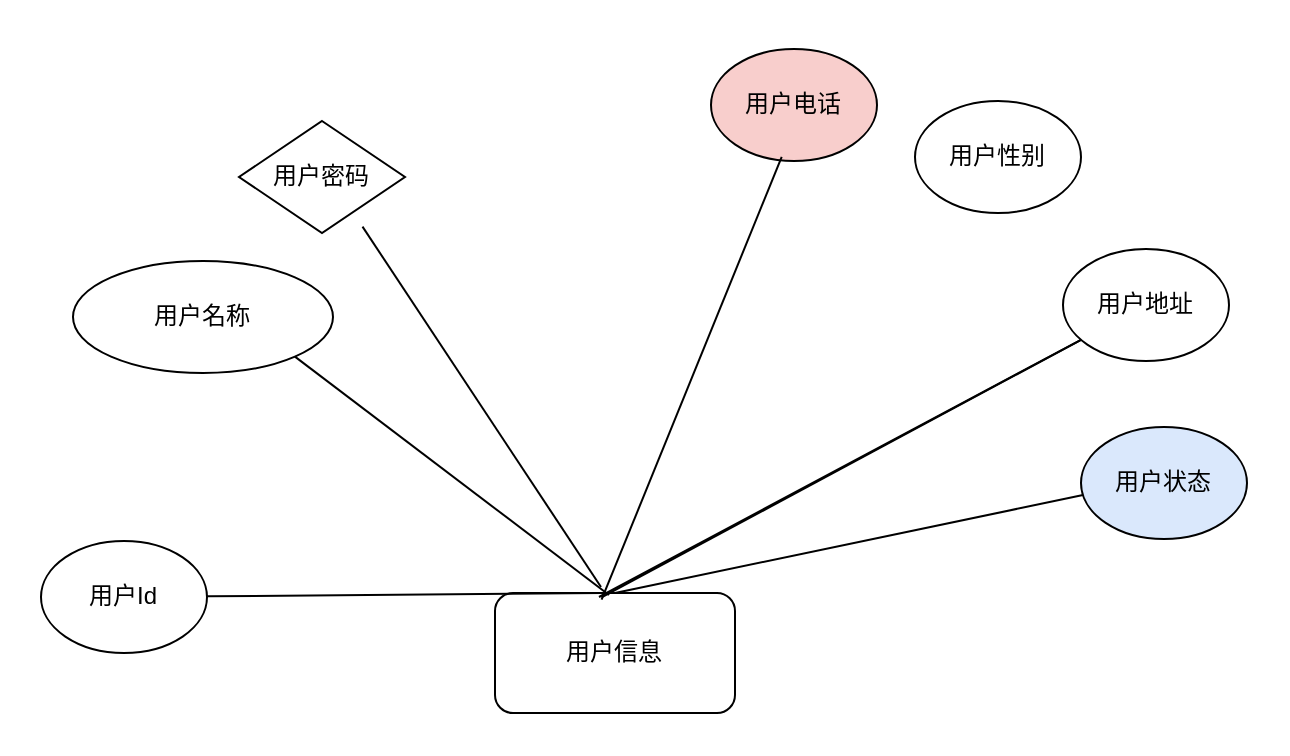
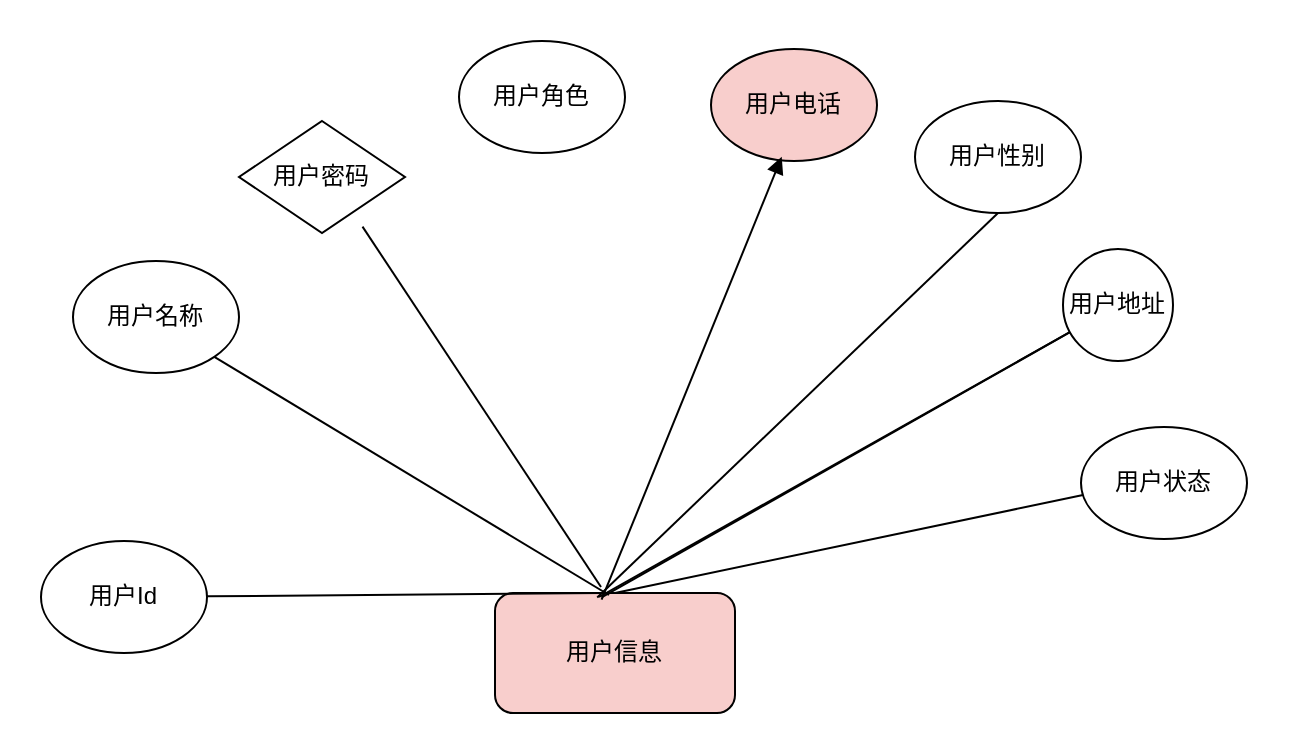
  <mxCell id="0" />
  <mxCell id="1" parent="0" />
  <mxCell id="2" value="用户密码" style="rhombus;whiteSpace=wrap;html=1;" vertex="1" parent="1"><mxGeometry x="119" y="60" width="83" height="56" as="geometry" /></mxCell>
- <mxCell id="3" value="用户信息" style="rounded=1;whiteSpace=wrap;html=1;" vertex="1" parent="1"><mxGeometry x="247" y="296" width="120" height="60" as="geometry" /></mxCell>
+ <mxCell id="3" value="用户信息" style="rounded=1;whiteSpace=wrap;html=1;fillColor=#f8cecc;" vertex="1" parent="1"><mxGeometry x="247" y="296" width="120" height="60" as="geometry" /></mxCell>
+ <mxCell id="4" value="用户角色" style="ellipse;whiteSpace=wrap;html=1;" vertex="1" parent="1"><mxGeometry x="229" y="20" width="83" height="56" as="geometry" /></mxCell>
  <mxCell id="5" value="用户电话" style="ellipse;whiteSpace=wrap;html=1;fillColor=#f8cecc;" vertex="1" parent="1"><mxGeometry x="355" y="24" width="83" height="56" as="geometry" /></mxCell>
  <mxCell id="6" value="用户性别" style="ellipse;whiteSpace=wrap;html=1;" vertex="1" parent="1"><mxGeometry x="457" y="50" width="83" height="56" as="geometry" /></mxCell>
- <mxCell id="7" value="用户地址" style="ellipse;whiteSpace=wrap;html=1;" vertex="1" parent="1"><mxGeometry x="531" y="124" width="83" height="56" as="geometry" /></mxCell>
- <mxCell id="8" value="用户名称" style="ellipse;whiteSpace=wrap;html=1;" vertex="1" parent="1"><mxGeometry x="36" y="130" width="130" height="56" as="geometry" /></mxCell>
+ <mxCell id="7" value="用户地址" style="ellipse;whiteSpace=wrap;html=1;" vertex="1" parent="1"><mxGeometry x="531" y="124" width="55" height="56" as="geometry" /></mxCell>
+ <mxCell id="8" value="用户名称" style="ellipse;whiteSpace=wrap;html=1;" vertex="1" parent="1"><mxGeometry x="36" y="130" width="83" height="56" as="geometry" /></mxCell>
  <mxCell id="9" value="" style="endArrow=none;html=1;rounded=0;entryX=1;entryY=1;entryDx=0;entryDy=0;" edge="1" parent="1" target="8"><mxGeometry width="50" height="50" relative="1" as="geometry"><mxPoint x="304" y="297" as="sourcePoint" /><mxPoint x="303" y="171" as="targetPoint" /></mxGeometry></mxCell>
  <mxCell id="10" value="" style="endArrow=none;html=1;rounded=0;entryX=0.744;entryY=0.943;entryDx=0;entryDy=0;entryPerimeter=0;" edge="1" parent="1" target="2"><mxGeometry width="50" height="50" relative="1" as="geometry"><mxPoint x="300" y="293" as="sourcePoint" /><mxPoint x="90" y="123" as="targetPoint" /></mxGeometry></mxCell>
  <mxCell id="11" value="" style="endArrow=none;html=1;rounded=0;exitX=0.444;exitY=0.037;exitDx=0;exitDy=0;exitPerimeter=0;" edge="1" parent="1" source="3" target="7"><mxGeometry width="50" height="50" relative="1" as="geometry"><mxPoint x="304" y="229" as="sourcePoint" /><mxPoint x="169" y="48" as="targetPoint" /></mxGeometry></mxCell>
- <mxCell id="12" value="" style="endArrow=none;html=1;rounded=0;entryX=0.426;entryY=0.963;entryDx=0;entryDy=0;exitX=0.444;exitY=0.056;exitDx=0;exitDy=0;exitPerimeter=0;entryPerimeter=0;" edge="1" parent="1" source="3" target="5"><mxGeometry width="50" height="50" relative="1" as="geometry"><mxPoint x="304" y="232" as="sourcePoint" /><mxPoint x="271" y="1" as="targetPoint" /></mxGeometry></mxCell>
+ <mxCell id="12" value="" style="endArrow=block;html=1;rounded=0;entryX=0.426;entryY=0.963;entryDx=0;entryDy=0;exitX=0.444;exitY=0.056;exitDx=0;exitDy=0;exitPerimeter=0;entryPerimeter=0;" edge="1" parent="1" source="3" target="5"><mxGeometry width="50" height="50" relative="1" as="geometry"><mxPoint x="304" y="232" as="sourcePoint" /><mxPoint x="271" y="1" as="targetPoint" /></mxGeometry></mxCell>
+ <mxCell id="13" value="" style="endArrow=none;html=1;rounded=0;entryX=0.5;entryY=1;entryDx=0;entryDy=0;exitX=0.426;exitY=0.037;exitDx=0;exitDy=0;exitPerimeter=0;" edge="1" parent="1" source="3" target="6"><mxGeometry width="50" height="50" relative="1" as="geometry"><mxPoint x="304" y="233" as="sourcePoint" /><mxPoint x="394" y="-1" as="targetPoint" /></mxGeometry></mxCell>
  <mxCell id="14" value="" style="endArrow=none;html=1;rounded=0;" edge="1" parent="1" target="7"><mxGeometry width="50" height="50" relative="1" as="geometry"><mxPoint x="299" y="298" as="sourcePoint" /><mxPoint x="538" y="51" as="targetPoint" /></mxGeometry></mxCell>
- <mxCell id="15" value="用户状态" style="ellipse;whiteSpace=wrap;html=1;fillColor=#dae8fc;" vertex="1" parent="1"><mxGeometry x="540" y="213" width="83" height="56" as="geometry" /></mxCell>
+ <mxCell id="15" value="用户状态" style="ellipse;whiteSpace=wrap;html=1;" vertex="1" parent="1"><mxGeometry x="540" y="213" width="83" height="56" as="geometry" /></mxCell>
  <mxCell id="16" value="用户Id" style="ellipse;whiteSpace=wrap;html=1;" vertex="1" parent="1"><mxGeometry x="20" y="270" width="83" height="56" as="geometry" /></mxCell>
  <mxCell id="17" value="" style="endArrow=none;html=1;rounded=0;exitX=0.5;exitY=0;exitDx=0;exitDy=0;" edge="1" parent="1" source="3"><mxGeometry width="50" height="50" relative="1" as="geometry"><mxPoint x="312" y="300" as="sourcePoint" /><mxPoint x="541" y="247" as="targetPoint" /></mxGeometry></mxCell>
  <mxCell id="18" value="" style="endArrow=none;html=1;rounded=0;" edge="1" parent="1" target="16"><mxGeometry width="50" height="50" relative="1" as="geometry"><mxPoint x="301" y="296" as="sourcePoint" /><mxPoint x="119" y="151" as="targetPoint" /></mxGeometry></mxCell>
